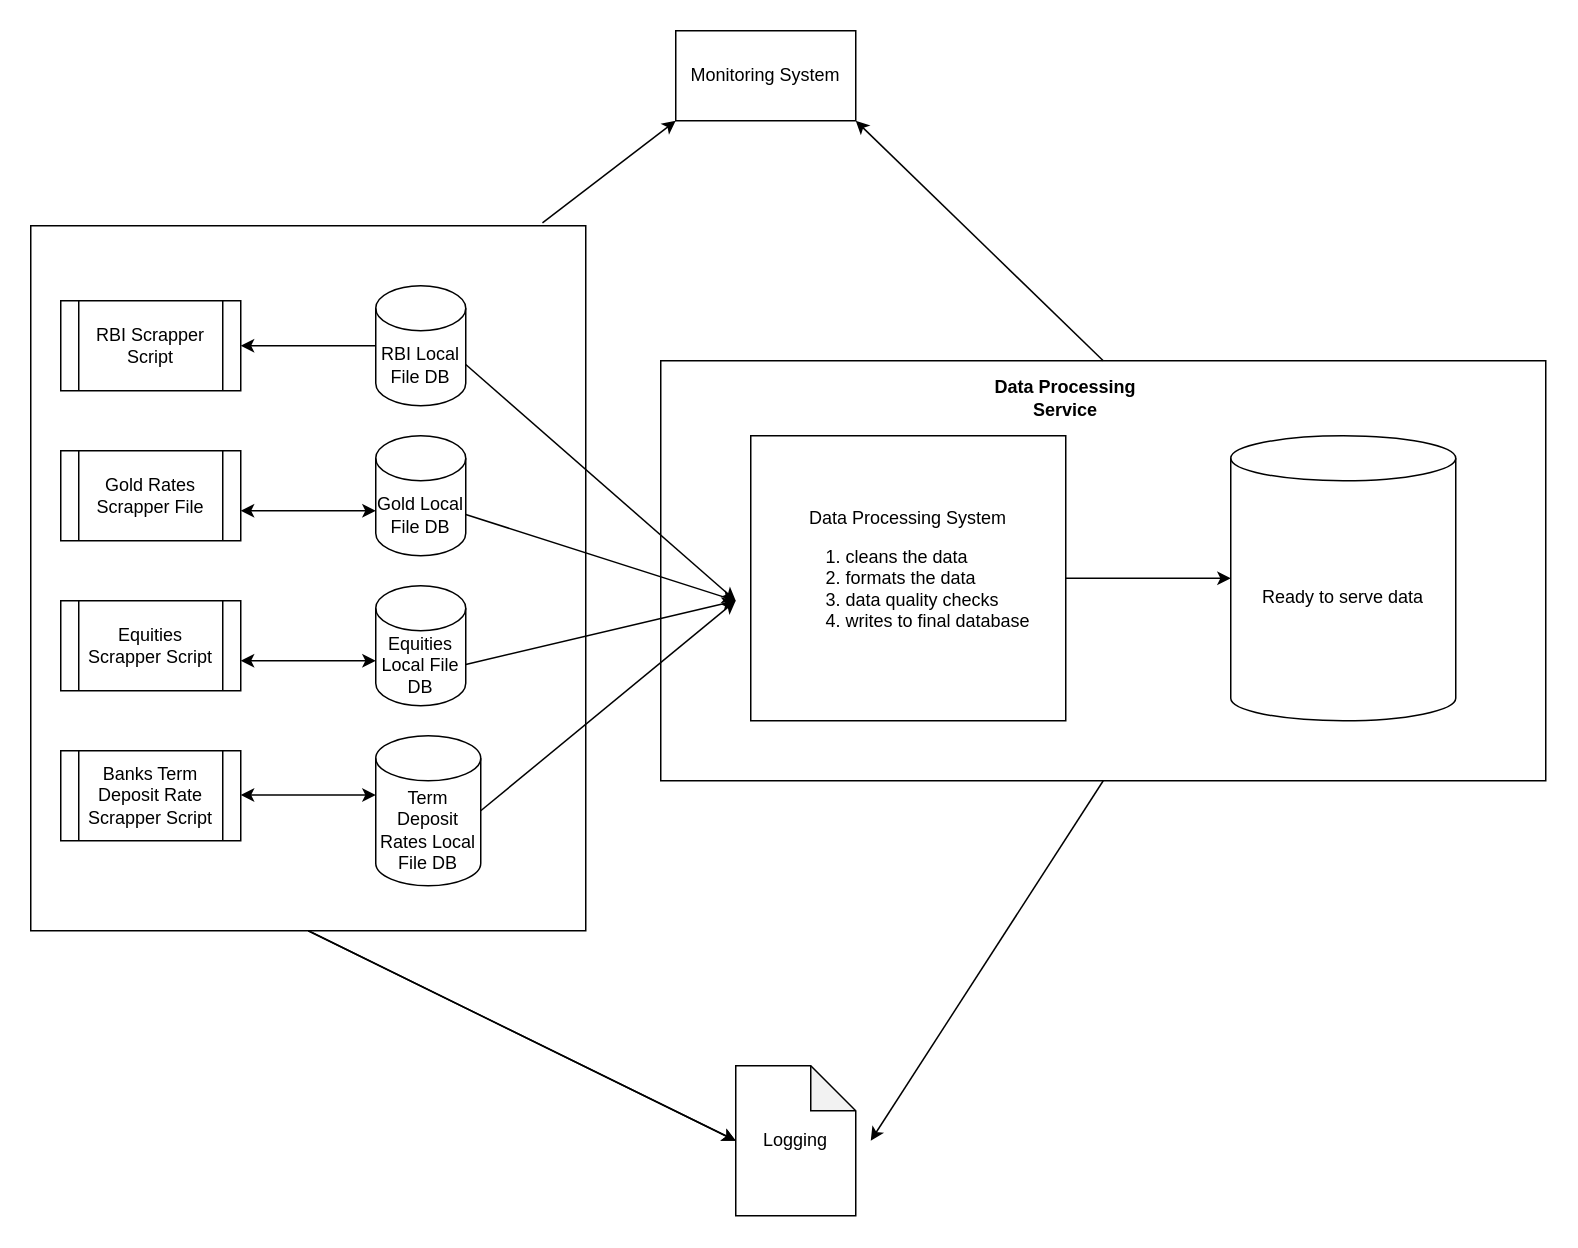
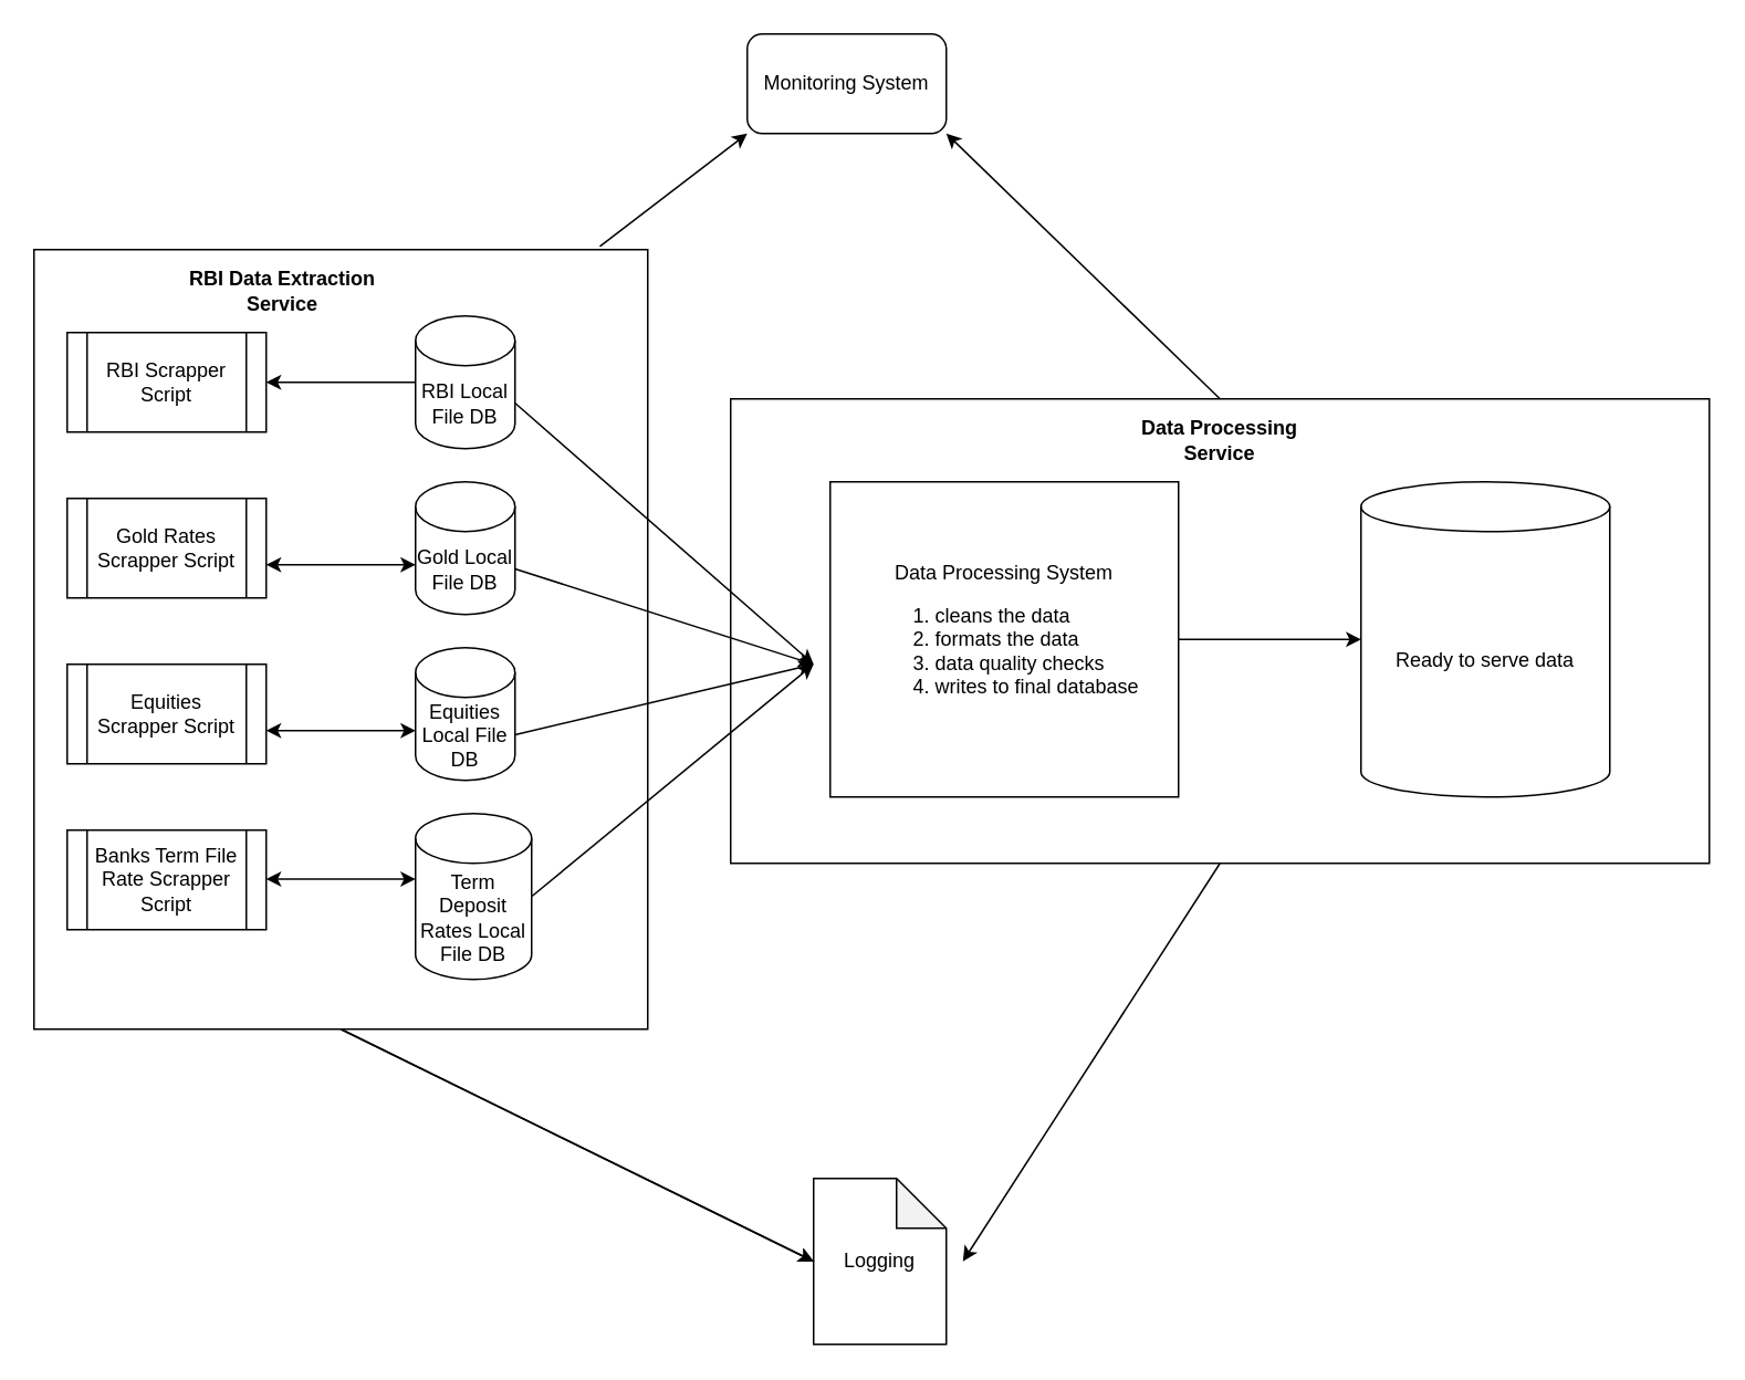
  <mxCell id="0" />
  <mxCell id="1" parent="0" />
  <mxCell id="2" value="RBI Local File DB" style="shape=cylinder3;whiteSpace=wrap;html=1;boundedLbl=1;backgroundOutline=1;size=15;" parent="1" vertex="1"><mxGeometry x="250" y="190" width="60" height="80" as="geometry" /></mxCell>
  <mxCell id="3" value="RBI Scrapper Script" style="shape=process;whiteSpace=wrap;html=1;backgroundOutline=1;" vertex="1" parent="1"><mxGeometry x="40" y="200" width="120" height="60" as="geometry" /></mxCell>
  <mxCell id="4" value="Data Processing System&lt;br&gt;&lt;ol&gt;&lt;li style=&quot;text-align: left;&quot;&gt;cleans the data&lt;/li&gt;&lt;li style=&quot;text-align: left;&quot;&gt;formats the data&lt;/li&gt;&lt;li style=&quot;text-align: left;&quot;&gt;data quality checks&lt;/li&gt;&lt;li&gt;writes to final database&lt;/li&gt;&lt;/ol&gt;" style="rounded=0;whiteSpace=wrap;html=1;fillColor=none;align=center;" vertex="1" parent="1"><mxGeometry x="500" y="290" width="210" height="190" as="geometry" /></mxCell>
+ <mxCell id="5" value="&lt;b&gt;RBI Data Extraction Service&lt;/b&gt;" style="text;html=1;strokeColor=none;fillColor=none;align=center;verticalAlign=middle;whiteSpace=wrap;rounded=0;" vertex="1" parent="1"><mxGeometry x="100" y="160" width="140" height="30" as="geometry" /></mxCell>
  <mxCell id="6" value="" style="endArrow=none;startArrow=classic;html=1;rounded=0;entryX=0;entryY=0.5;entryDx=0;entryDy=0;entryPerimeter=0;exitX=1;exitY=0.5;exitDx=0;exitDy=0;" edge="1" parent="1" source="3" target="2"><mxGeometry width="50" height="50" relative="1" as="geometry"><mxPoint x="180" y="290" as="sourcePoint" /><mxPoint x="230" y="240" as="targetPoint" /></mxGeometry></mxCell>
- <mxCell id="7" value="Gold Rates Scrapper File" style="shape=process;whiteSpace=wrap;html=1;backgroundOutline=1;" vertex="1" parent="1"><mxGeometry x="40" y="300" width="120" height="60" as="geometry" /></mxCell>
+ <mxCell id="7" value="Gold Rates Scrapper Script" style="shape=process;whiteSpace=wrap;html=1;backgroundOutline=1;" vertex="1" parent="1"><mxGeometry x="40" y="300" width="120" height="60" as="geometry" /></mxCell>
  <mxCell id="8" value="Gold Local File DB" style="shape=cylinder3;whiteSpace=wrap;html=1;boundedLbl=1;backgroundOutline=1;size=15;" vertex="1" parent="1"><mxGeometry x="250" y="290" width="60" height="80" as="geometry" /></mxCell>
  <mxCell id="9" value="" style="endArrow=classic;startArrow=classic;html=1;rounded=0;entryX=0;entryY=0.5;entryDx=0;entryDy=0;entryPerimeter=0;exitX=1;exitY=0.5;exitDx=0;exitDy=0;" edge="1" parent="1"><mxGeometry width="50" height="50" relative="1" as="geometry"><mxPoint x="160" y="340" as="sourcePoint" /><mxPoint x="250" y="340" as="targetPoint" /></mxGeometry></mxCell>
  <mxCell id="10" value="Equities Scrapper Script" style="shape=process;whiteSpace=wrap;html=1;backgroundOutline=1;" vertex="1" parent="1"><mxGeometry x="40" y="400" width="120" height="60" as="geometry" /></mxCell>
  <mxCell id="11" value="Equities Local File DB" style="shape=cylinder3;whiteSpace=wrap;html=1;boundedLbl=1;backgroundOutline=1;size=15;" vertex="1" parent="1"><mxGeometry x="250" y="390" width="60" height="80" as="geometry" /></mxCell>
  <mxCell id="12" value="" style="endArrow=classic;startArrow=classic;html=1;rounded=0;entryX=0;entryY=0.5;entryDx=0;entryDy=0;entryPerimeter=0;exitX=1;exitY=0.5;exitDx=0;exitDy=0;" edge="1" parent="1"><mxGeometry width="50" height="50" relative="1" as="geometry"><mxPoint x="160" y="440" as="sourcePoint" /><mxPoint x="250" y="440" as="targetPoint" /></mxGeometry></mxCell>
- <mxCell id="13" value="Banks Term Deposit Rate Scrapper Script" style="shape=process;whiteSpace=wrap;html=1;backgroundOutline=1;" vertex="1" parent="1"><mxGeometry x="40" y="500" width="120" height="60" as="geometry" /></mxCell>
+ <mxCell id="13" value="Banks Term File Rate Scrapper Script" style="shape=process;whiteSpace=wrap;html=1;backgroundOutline=1;" vertex="1" parent="1"><mxGeometry x="40" y="500" width="120" height="60" as="geometry" /></mxCell>
  <mxCell id="14" value="" style="endArrow=classic;startArrow=classic;html=1;rounded=0;entryX=0;entryY=0.5;entryDx=0;entryDy=0;entryPerimeter=0;exitX=1;exitY=0.5;exitDx=0;exitDy=0;" edge="1" parent="1"><mxGeometry width="50" height="50" relative="1" as="geometry"><mxPoint x="160" y="529.5" as="sourcePoint" /><mxPoint x="250" y="529.5" as="targetPoint" /></mxGeometry></mxCell>
  <mxCell id="15" value="Term Deposit Rates Local File DB" style="shape=cylinder3;whiteSpace=wrap;html=1;boundedLbl=1;backgroundOutline=1;size=15;" vertex="1" parent="1"><mxGeometry x="250" y="490" width="70" height="100" as="geometry" /></mxCell>
  <mxCell id="16" value="" style="endArrow=classic;html=1;rounded=0;exitX=1;exitY=0;exitDx=0;exitDy=52.5;exitPerimeter=0;" edge="1" parent="1" source="2"><mxGeometry width="50" height="50" relative="1" as="geometry"><mxPoint x="374" y="240" as="sourcePoint" /><mxPoint x="490" y="400" as="targetPoint" /></mxGeometry></mxCell>
  <mxCell id="17" value="" style="endArrow=classic;html=1;rounded=0;exitX=1;exitY=0;exitDx=0;exitDy=52.5;exitPerimeter=0;" edge="1" parent="1" source="8"><mxGeometry width="50" height="50" relative="1" as="geometry"><mxPoint x="620" y="450" as="sourcePoint" /><mxPoint x="490" y="400" as="targetPoint" /></mxGeometry></mxCell>
  <mxCell id="18" value="" style="endArrow=classic;html=1;rounded=0;exitX=1;exitY=0;exitDx=0;exitDy=52.5;exitPerimeter=0;" edge="1" parent="1" source="11"><mxGeometry width="50" height="50" relative="1" as="geometry"><mxPoint x="620" y="450" as="sourcePoint" /><mxPoint x="490" y="400" as="targetPoint" /></mxGeometry></mxCell>
  <mxCell id="19" value="" style="endArrow=classic;html=1;rounded=0;exitX=1;exitY=0.5;exitDx=0;exitDy=0;exitPerimeter=0;" edge="1" parent="1" source="15"><mxGeometry width="50" height="50" relative="1" as="geometry"><mxPoint x="620" y="450" as="sourcePoint" /><mxPoint x="490" y="400" as="targetPoint" /></mxGeometry></mxCell>
  <mxCell id="20" value="Ready to serve data" style="shape=cylinder3;whiteSpace=wrap;html=1;boundedLbl=1;backgroundOutline=1;size=15;" vertex="1" parent="1"><mxGeometry x="820" y="290" width="150" height="190" as="geometry" /></mxCell>
  <mxCell id="21" value="" style="endArrow=classic;html=1;rounded=0;entryX=0;entryY=0.5;entryDx=0;entryDy=0;entryPerimeter=0;exitX=1;exitY=0.5;exitDx=0;exitDy=0;" edge="1" parent="1" source="4" target="20"><mxGeometry width="50" height="50" relative="1" as="geometry"><mxPoint x="480" y="410" as="sourcePoint" /><mxPoint x="530" y="360" as="targetPoint" /></mxGeometry></mxCell>
  <mxCell id="22" value="" style="rounded=0;whiteSpace=wrap;html=1;fillColor=none;" vertex="1" parent="1"><mxGeometry x="20" y="150" width="370" height="470" as="geometry" /></mxCell>
  <mxCell id="23" value="" style="rounded=0;whiteSpace=wrap;html=1;fillColor=none;" vertex="1" parent="1"><mxGeometry x="440" y="240" width="590" height="280" as="geometry" /></mxCell>
- <mxCell id="24" value="Data Processing Service" style="text;html=1;strokeColor=none;fillColor=none;align=center;verticalAlign=middle;whiteSpace=wrap;rounded=0;fontStyle=1" vertex="1" parent="1"><mxGeometry x="660" y="250" width="100" height="30" as="geometry" /></mxCell>
+ <mxCell id="24" value="Data Processing Service" style="text;html=1;strokeColor=none;fillColor=none;align=center;verticalAlign=middle;whiteSpace=wrap;rounded=0;fontStyle=1" vertex="1" parent="1"><mxGeometry x="685" y="250" width="100" height="30" as="geometry" /></mxCell>
  <mxCell id="25" value="Logging" style="shape=note;whiteSpace=wrap;html=1;backgroundOutline=1;darkOpacity=0.05;" vertex="1" parent="1"><mxGeometry x="490" y="710" width="80" height="100" as="geometry" /></mxCell>
  <mxCell id="26" value="" style="endArrow=classic;html=1;rounded=0;exitX=0.5;exitY=1;exitDx=0;exitDy=0;entryX=0;entryY=0.5;entryDx=0;entryDy=0;entryPerimeter=0;" edge="1" parent="1" source="22" target="25"><mxGeometry width="50" height="50" relative="1" as="geometry"><mxPoint x="500" y="490" as="sourcePoint" /><mxPoint x="200" y="790" as="targetPoint" /></mxGeometry></mxCell>
  <mxCell id="27" value="" style="endArrow=classic;html=1;rounded=0;exitX=0.5;exitY=1;exitDx=0;exitDy=0;entryX=0;entryY=0.5;entryDx=0;entryDy=0;entryPerimeter=0;" edge="1" parent="1"><mxGeometry width="50" height="50" relative="1" as="geometry"><mxPoint x="205" y="620" as="sourcePoint" /><mxPoint x="490" y="760" as="targetPoint" /></mxGeometry></mxCell>
  <mxCell id="28" value="" style="endArrow=classic;html=1;rounded=0;exitX=0.5;exitY=1;exitDx=0;exitDy=0;" edge="1" parent="1" source="23"><mxGeometry width="50" height="50" relative="1" as="geometry"><mxPoint x="500" y="490" as="sourcePoint" /><mxPoint x="580" y="760" as="targetPoint" /></mxGeometry></mxCell>
- <mxCell id="29" value="Monitoring System" style="whiteSpace=wrap;html=1;rounded=0;" vertex="1" parent="1"><mxGeometry x="450" y="20" width="120" height="60" as="geometry" /></mxCell>
+ <mxCell id="29" value="Monitoring System" style="rounded=1;whiteSpace=wrap;html=1;" vertex="1" parent="1"><mxGeometry x="450" y="20" width="120" height="60" as="geometry" /></mxCell>
  <mxCell id="30" value="" style="endArrow=classic;html=1;rounded=0;entryX=0;entryY=1;entryDx=0;entryDy=0;exitX=0.922;exitY=-0.004;exitDx=0;exitDy=0;exitPerimeter=0;" edge="1" parent="1" source="22" target="29"><mxGeometry width="50" height="50" relative="1" as="geometry"><mxPoint x="240" y="80.003" as="sourcePoint" /><mxPoint x="400" y="105.51" as="targetPoint" /></mxGeometry></mxCell>
  <mxCell id="31" value="" style="endArrow=classic;html=1;rounded=0;entryX=1;entryY=1;entryDx=0;entryDy=0;exitX=0.5;exitY=0;exitDx=0;exitDy=0;" edge="1" parent="1" source="23" target="29"><mxGeometry width="50" height="50" relative="1" as="geometry"><mxPoint x="680" y="180" as="sourcePoint" /><mxPoint x="550" y="440" as="targetPoint" /></mxGeometry></mxCell>
